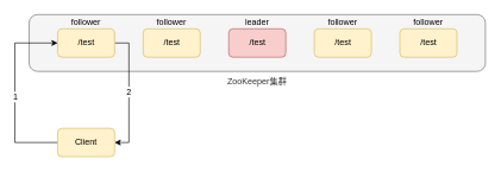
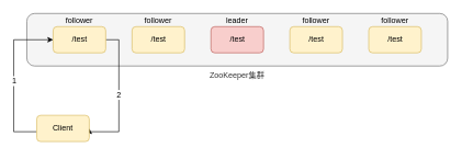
  <mxCell id="0" />
  <mxCell id="1" parent="0" />
  <mxCell id="2" value="ZooKeeper集群" style="rounded=1;whiteSpace=wrap;html=1;labelPosition=center;verticalLabelPosition=bottom;align=center;verticalAlign=top;fillColor=#f5f5f5;strokeColor=#666666;fontColor=#333333;" parent="1" vertex="1"><mxGeometry x="40" y="20" width="640" height="80" as="geometry" /></mxCell>
  <mxCell id="3" style="edgeStyle=orthogonalEdgeStyle;rounded=0;orthogonalLoop=1;jettySize=auto;html=1;entryX=1;entryY=0.5;entryDx=0;entryDy=0;" parent="1" source="5" target="17" edge="1"><mxGeometry relative="1" as="geometry"><Array as="points"><mxPoint x="180" y="60" /><mxPoint x="180" y="200" /></Array></mxGeometry></mxCell>
  <mxCell id="4" value="2" style="text;html=1;align=center;verticalAlign=middle;resizable=0;points=[];;labelBackgroundColor=#ffffff;" vertex="1" connectable="0" parent="3"><mxGeometry x="-0.022" y="-1" relative="1" as="geometry"><mxPoint as="offset" /></mxGeometry></mxCell>
  <mxCell id="5" value="follower" style="rounded=1;whiteSpace=wrap;html=1;fillColor=#fff2cc;strokeColor=#d6b656;labelPosition=center;verticalLabelPosition=top;align=center;verticalAlign=bottom;" parent="1" vertex="1"><mxGeometry x="80" y="40" width="80" height="40" as="geometry" /></mxCell>
  <mxCell id="6" value="&lt;span style=&quot;white-space: normal&quot;&gt;follower&lt;/span&gt;" style="rounded=1;whiteSpace=wrap;html=1;fillColor=#fff2cc;strokeColor=#d6b656;labelPosition=center;verticalLabelPosition=top;align=center;verticalAlign=bottom;" parent="1" vertex="1"><mxGeometry x="200" y="40" width="80" height="40" as="geometry" /></mxCell>
  <mxCell id="7" value="leader" style="rounded=1;whiteSpace=wrap;html=1;fillColor=#f8cecc;strokeColor=#b85450;labelPosition=center;verticalLabelPosition=top;align=center;verticalAlign=bottom;" parent="1" vertex="1"><mxGeometry x="320" y="40" width="80" height="40" as="geometry" /></mxCell>
  <mxCell id="8" value="&lt;span style=&quot;white-space: normal&quot;&gt;follower&lt;/span&gt;" style="rounded=1;whiteSpace=wrap;html=1;fillColor=#fff2cc;strokeColor=#d6b656;labelPosition=center;verticalLabelPosition=top;align=center;verticalAlign=bottom;" parent="1" vertex="1"><mxGeometry x="440" y="40" width="80" height="40" as="geometry" /></mxCell>
  <mxCell id="9" value="&lt;span style=&quot;white-space: normal&quot;&gt;follower&lt;/span&gt;" style="rounded=1;whiteSpace=wrap;html=1;fillColor=#fff2cc;strokeColor=#d6b656;labelPosition=center;verticalLabelPosition=top;align=center;verticalAlign=bottom;" parent="1" vertex="1"><mxGeometry x="560" y="40" width="80" height="40" as="geometry" /></mxCell>
  <mxCell id="10" value="/test" style="text;html=1;align=center;verticalAlign=middle;resizable=0;points=[];;autosize=1;" parent="1" vertex="1"><mxGeometry x="100" y="50" width="40" height="20" as="geometry" /></mxCell>
  <mxCell id="11" value="/test" style="text;html=1;align=center;verticalAlign=middle;resizable=0;points=[];;autosize=1;" parent="1" vertex="1"><mxGeometry x="220" y="50" width="40" height="20" as="geometry" /></mxCell>
  <mxCell id="12" value="/test" style="text;html=1;align=center;verticalAlign=middle;resizable=0;points=[];;autosize=1;" parent="1" vertex="1"><mxGeometry x="340" y="50" width="40" height="20" as="geometry" /></mxCell>
  <mxCell id="13" value="/test" style="text;html=1;align=center;verticalAlign=middle;resizable=0;points=[];;autosize=1;" parent="1" vertex="1"><mxGeometry x="460" y="50" width="40" height="20" as="geometry" /></mxCell>
  <mxCell id="14" value="/test" style="text;html=1;align=center;verticalAlign=middle;resizable=0;points=[];;autosize=1;" parent="1" vertex="1"><mxGeometry x="580" y="50" width="40" height="20" as="geometry" /></mxCell>
  <mxCell id="15" style="edgeStyle=orthogonalEdgeStyle;rounded=0;orthogonalLoop=1;jettySize=auto;html=1;entryX=0;entryY=0.5;entryDx=0;entryDy=0;" parent="1" source="17" target="5" edge="1"><mxGeometry relative="1" as="geometry"><Array as="points"><mxPoint x="20" y="200" /><mxPoint x="20" y="60" /></Array></mxGeometry></mxCell>
  <mxCell id="16" value="1" style="text;html=1;align=center;verticalAlign=middle;resizable=0;points=[];;labelBackgroundColor=#ffffff;" vertex="1" connectable="0" parent="15"><mxGeometry x="-0.038" relative="1" as="geometry"><mxPoint as="offset" /></mxGeometry></mxCell>
- <mxCell id="17" value="Client" style="rounded=1;whiteSpace=wrap;html=1;fillColor=#fff2cc;strokeColor=#d6b656;labelPosition=center;verticalLabelPosition=middle;align=center;verticalAlign=middle;" parent="1" vertex="1"><mxGeometry x="80" y="180" width="80" height="40" as="geometry" /></mxCell>
+ <mxCell id="17" value="Client" style="rounded=1;whiteSpace=wrap;html=1;fillColor=#fff2cc;strokeColor=#d6b656;labelPosition=center;verticalLabelPosition=middle;align=center;verticalAlign=middle;" parent="1" vertex="1"><mxGeometry x="55" y="175" width="80" height="40" as="geometry" /></mxCell>
